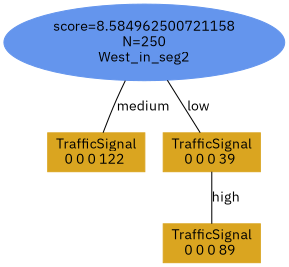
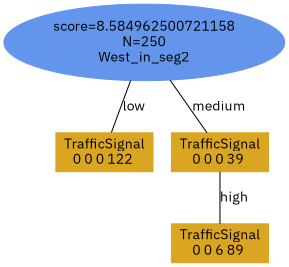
  digraph {
    fontname="IBM Plex Sans"
    node [color=goldenrod fontname="IBM Plex Sans" shape=box style=filled]
    edge [dir=none fontname="IBM Plex Sans"]
    n1 [color=cornflowerblue label="score=8.584962500721158\nN=250\nWest_in_seg2" shape=ellipse]
    n2 [label="TrafficSignal\n0 0 0 122 "]
    n3 [label="TrafficSignal\n0 0 0 39 "]
-   n4 [label="TrafficSignal\n0 0 0 89 "]
+   n4 [label="TrafficSignal\n0 0 6 89 "]
    subgraph sub_1 {
      rank=same
      n1
    }
    subgraph sub_2 {
      rank=same
      n2
    }
    subgraph sub_3 {
      rank=same
      n3
    }
    subgraph sub_4 {
      rank=same
      n4
    }
-   n1 -> n2 [label=medium]
-   n1 -> n3 [label=low]
+   n1 -> n2 [label=low]
+   n1 -> n3 [label=medium]
    n3 -> n4 [label=high]
  }
